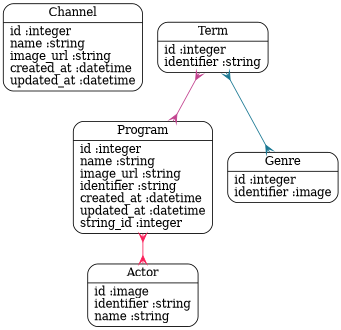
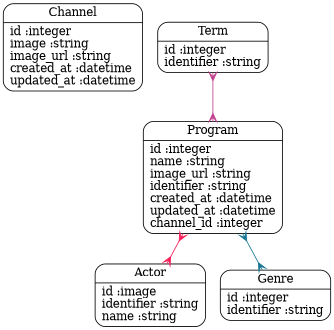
  digraph {
    fontname="DejaVu Serif"
    splines=true
    node [fontname="DejaVu Serif" shape=Mrecord]
    edge [arrowhead=crow arrowtail=crow dir=both fontname="DejaVu Serif"]
-   n1 [label="{Channel|id :integer\lname :string\limage_url :string\lcreated_at :datetime\lupdated_at :datetime\l}"]
+   n1 [label="{Channel|id :integer\limage :string\limage_url :string\lcreated_at :datetime\lupdated_at :datetime\l}"]
    n2 [label="{Term|id :integer\lidentifier :string\l}"]
-   n3 [label="{Program|id :integer\lname :string\limage_url :string\lidentifier :string\lcreated_at :datetime\lupdated_at :datetime\lstring_id :integer\l}"]
+   n3 [label="{Program|id :integer\lname :string\limage_url :string\lidentifier :string\lcreated_at :datetime\lupdated_at :datetime\lchannel_id :integer\l}"]
    n4 [label="{Actor|id :image\lidentifier :string\lname :string\l}"]
-   n5 [label="{Genre|id :integer\lidentifier :image\l}"]
+   n5 [label="{Genre|id :integer\lidentifier :string\l}"]
    n2 -> n3 [color="#C2418E"]
    n3 -> n4 [color="#FA1D58"]
-   n2 -> n5 [color="#187792"]
+   n3 -> n5 [color="#187792"]
  }
